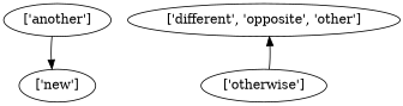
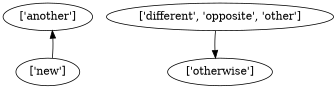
  strict digraph {
    "['another']"
    "['new']"
    "['different', 'opposite', 'other']"
    "['otherwise']"
-   "['another']" -> "['new']"
-   "['otherwise']" -> "['different', 'opposite', 'other']"
+   "['new']" -> "['another']"
+   "['different', 'opposite', 'other']" -> "['otherwise']"
  }
